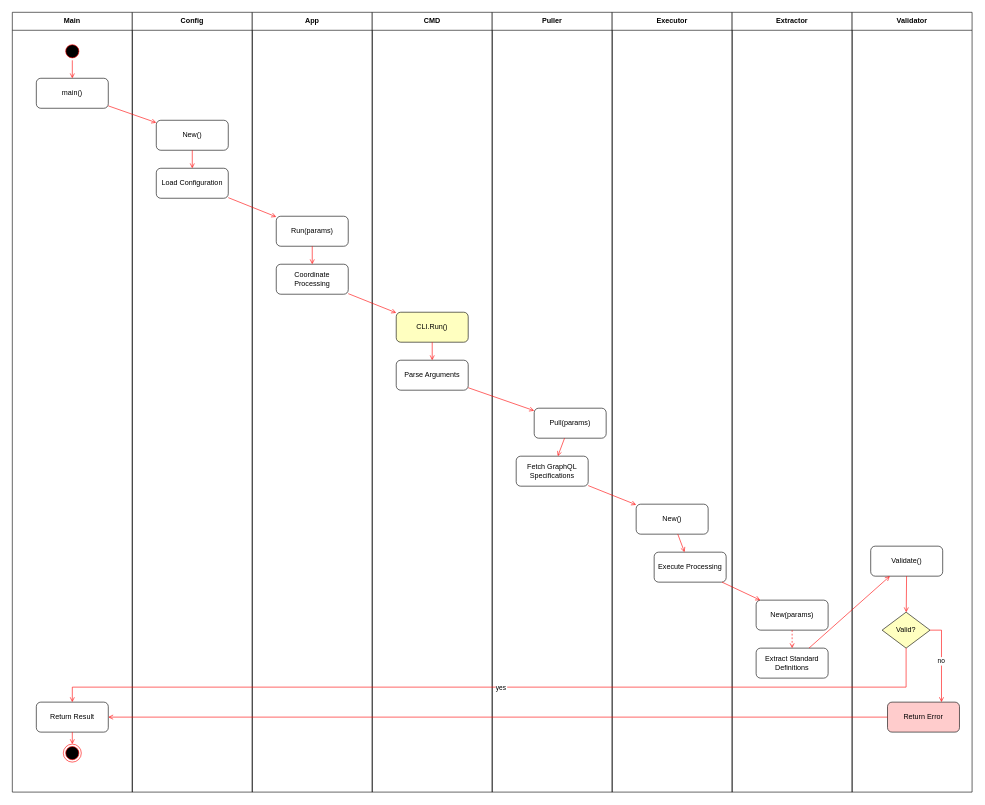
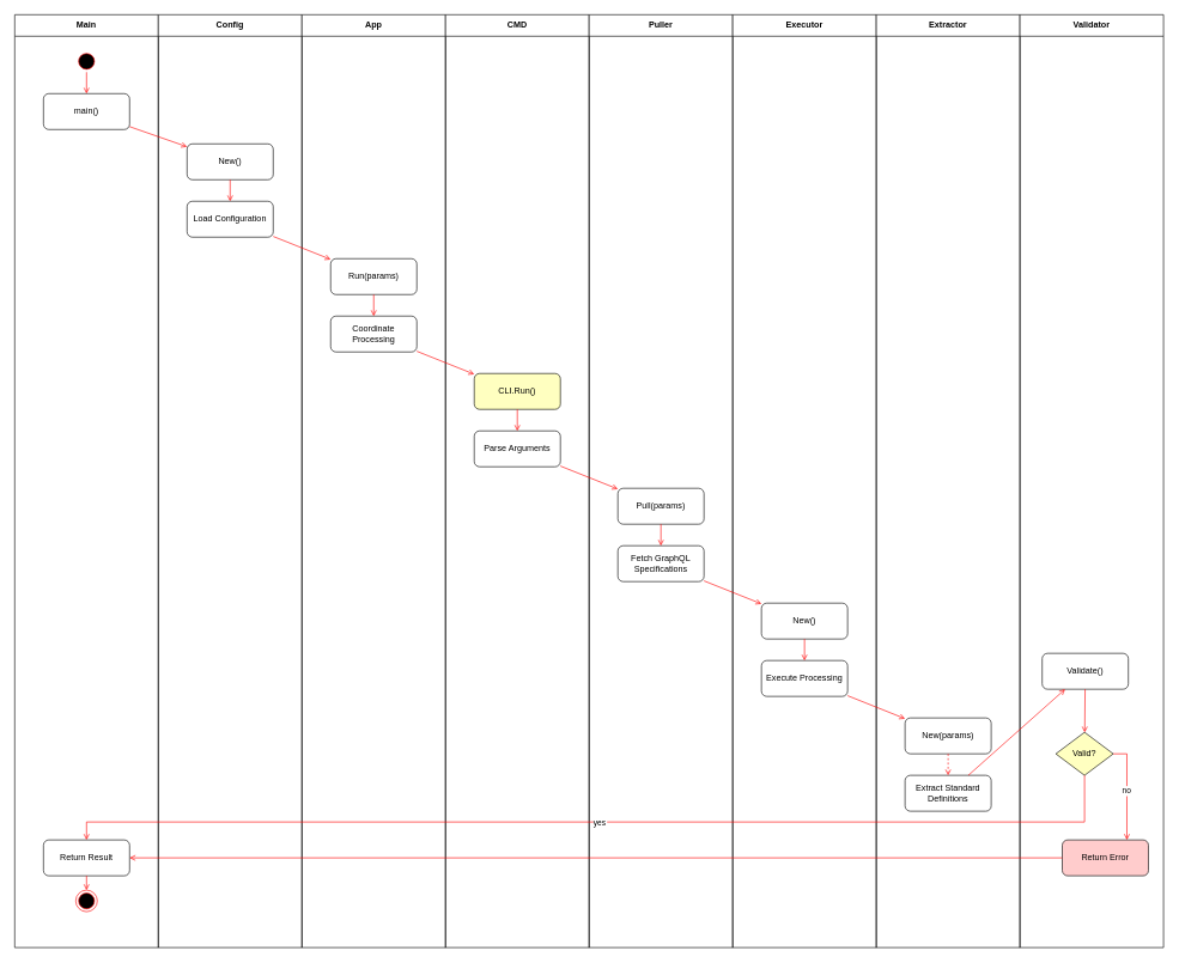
  <mxCell id="0" />
  <mxCell id="1" parent="0" />
  <mxCell id="2" value="Main" style="swimlane;whiteSpace=wrap;startSize=30;" parent="1" vertex="1"><mxGeometry x="20" y="20" width="200" height="1300" as="geometry" /></mxCell>
  <mxCell id="3" value="" style="ellipse;shape=startState;fillColor=#000000;strokeColor=#ff0000;" parent="2" vertex="1"><mxGeometry x="85" y="50" width="30" height="30" as="geometry" /></mxCell>
  <mxCell id="4" value="main()" style="rounded=1;whiteSpace=wrap;html=1;" parent="2" vertex="1"><mxGeometry x="40" y="110" width="120" height="50" as="geometry" /></mxCell>
  <mxCell id="5" value="Return Result" style="rounded=1;whiteSpace=wrap;html=1;" parent="2" vertex="1"><mxGeometry x="40" y="1150" width="120" height="50" as="geometry" /></mxCell>
  <mxCell id="6" value="" style="ellipse;shape=endState;fillColor=#000000;strokeColor=#ff0000;" parent="2" vertex="1"><mxGeometry x="85" y="1220" width="30" height="30" as="geometry" /></mxCell>
  <mxCell id="7" value="Config" style="swimlane;whiteSpace=wrap;startSize=30;" parent="1" vertex="1"><mxGeometry x="220" y="20" width="200" height="1300" as="geometry" /></mxCell>
  <mxCell id="8" value="New()" style="rounded=1;whiteSpace=wrap;html=1;" parent="7" vertex="1"><mxGeometry x="40" y="180" width="120" height="50" as="geometry" /></mxCell>
  <mxCell id="9" value="Load Configuration" style="rounded=1;whiteSpace=wrap;html=1;" parent="7" vertex="1"><mxGeometry x="40" y="260" width="120" height="50" as="geometry" /></mxCell>
  <mxCell id="10" value="App" style="swimlane;whiteSpace=wrap;startSize=30;" parent="1" vertex="1"><mxGeometry x="420" y="20" width="200" height="1300" as="geometry" /></mxCell>
  <mxCell id="11" value="Run(params)" style="rounded=1;whiteSpace=wrap;html=1;" parent="10" vertex="1"><mxGeometry x="40" y="340" width="120" height="50" as="geometry" /></mxCell>
  <mxCell id="12" value="Coordinate Processing" style="rounded=1;whiteSpace=wrap;html=1;" parent="10" vertex="1"><mxGeometry x="40" y="420" width="120" height="50" as="geometry" /></mxCell>
  <mxCell id="13" value="CMD" style="swimlane;whiteSpace=wrap;startSize=30;" parent="1" vertex="1"><mxGeometry x="620" y="20" width="200" height="1300" as="geometry" /></mxCell>
  <mxCell id="14" value="CLI.Run()" style="rounded=1;whiteSpace=wrap;html=1;fillColor=#ffffc0;" parent="13" vertex="1"><mxGeometry x="40" y="500" width="120" height="50" as="geometry" /></mxCell>
  <mxCell id="15" value="Parse Arguments" style="rounded=1;whiteSpace=wrap;html=1;" parent="13" vertex="1"><mxGeometry x="40" y="580" width="120" height="50" as="geometry" /></mxCell>
  <mxCell id="16" value="Puller" style="swimlane;whiteSpace=wrap;startSize=30;" parent="1" vertex="1"><mxGeometry x="820" y="20" width="200" height="1300" as="geometry" /></mxCell>
- <mxCell id="17" value="Pull(params)" style="rounded=1;whiteSpace=wrap;html=1;" parent="16" vertex="1"><mxGeometry x="70" y="660" width="120" height="50" as="geometry" /></mxCell>
+ <mxCell id="17" value="Pull(params)" style="rounded=1;whiteSpace=wrap;html=1;" parent="16" vertex="1"><mxGeometry x="40" y="660" width="120" height="50" as="geometry" /></mxCell>
  <mxCell id="18" value="Fetch GraphQL Specifications" style="rounded=1;whiteSpace=wrap;html=1;" parent="16" vertex="1"><mxGeometry x="40" y="740" width="120" height="50" as="geometry" /></mxCell>
  <mxCell id="19" value="Executor" style="swimlane;whiteSpace=wrap;startSize=30;" parent="1" vertex="1"><mxGeometry x="1020" y="20" width="200" height="1300" as="geometry" /></mxCell>
  <mxCell id="20" value="New()" style="rounded=1;whiteSpace=wrap;html=1;" parent="19" vertex="1"><mxGeometry x="40" y="820" width="120" height="50" as="geometry" /></mxCell>
- <mxCell id="21" value="Execute Processing" style="rounded=1;whiteSpace=wrap;html=1;" parent="19" vertex="1"><mxGeometry x="70" y="900" width="120" height="50" as="geometry" /></mxCell>
+ <mxCell id="21" value="Execute Processing" style="rounded=1;whiteSpace=wrap;html=1;" parent="19" vertex="1"><mxGeometry x="40" y="900" width="120" height="50" as="geometry" /></mxCell>
  <mxCell id="22" value="Extractor" style="swimlane;whiteSpace=wrap;startSize=30;" parent="1" vertex="1"><mxGeometry x="1220" y="20" width="200" height="1300" as="geometry" /></mxCell>
  <mxCell id="23" value="New(params)" style="rounded=1;whiteSpace=wrap;html=1;" parent="22" vertex="1"><mxGeometry x="40" y="980" width="120" height="50" as="geometry" /></mxCell>
  <mxCell id="24" value="Extract Standard Definitions" style="rounded=1;whiteSpace=wrap;html=1;" parent="22" vertex="1"><mxGeometry x="40" y="1060" width="120" height="50" as="geometry" /></mxCell>
  <mxCell id="25" value="Validator" style="swimlane;whiteSpace=wrap;startSize=30;" parent="1" vertex="1"><mxGeometry x="1420" y="20" width="200" height="1300" as="geometry" /></mxCell>
  <mxCell id="26" value="Validate()" style="rounded=1;whiteSpace=wrap;html=1;" parent="25" vertex="1"><mxGeometry x="31" y="890" width="120" height="50" as="geometry" /></mxCell>
  <mxCell id="27" value="Valid?" style="rhombus;whiteSpace=wrap;html=1;fillColor=#ffffc0;" parent="25" vertex="1"><mxGeometry x="50" y="1000" width="80" height="60" as="geometry" /></mxCell>
  <mxCell id="28" value="Return Error" style="rounded=1;whiteSpace=wrap;html=1;fillColor=#ffcccc;" parent="25" vertex="1"><mxGeometry x="59" y="1150" width="120" height="50" as="geometry" /></mxCell>
  <mxCell id="29" value="" style="endArrow=open;strokeColor=#FF0000;endFill=1;rounded=0;" parent="1" source="3" target="4" edge="1"><mxGeometry relative="1" as="geometry" /></mxCell>
  <mxCell id="30" value="" style="endArrow=open;strokeColor=#FF0000;endFill=1;rounded=0;" parent="1" source="4" target="8" edge="1"><mxGeometry relative="1" as="geometry" /></mxCell>
  <mxCell id="31" value="" style="endArrow=open;strokeColor=#FF0000;endFill=1;rounded=0;" parent="1" source="8" target="9" edge="1"><mxGeometry relative="1" as="geometry" /></mxCell>
  <mxCell id="32" value="" style="endArrow=open;strokeColor=#FF0000;endFill=1;rounded=0;" parent="1" source="9" target="11" edge="1"><mxGeometry relative="1" as="geometry" /></mxCell>
  <mxCell id="33" value="" style="endArrow=open;strokeColor=#FF0000;endFill=1;rounded=0;" parent="1" source="11" target="12" edge="1"><mxGeometry relative="1" as="geometry" /></mxCell>
  <mxCell id="34" value="" style="endArrow=open;strokeColor=#FF0000;endFill=1;rounded=0;" parent="1" source="12" target="14" edge="1"><mxGeometry relative="1" as="geometry" /></mxCell>
  <mxCell id="35" value="" style="endArrow=open;strokeColor=#FF0000;endFill=1;rounded=0;" parent="1" source="14" target="15" edge="1"><mxGeometry relative="1" as="geometry" /></mxCell>
  <mxCell id="36" value="" style="endArrow=open;strokeColor=#FF0000;endFill=1;rounded=0;" parent="1" source="15" target="17" edge="1"><mxGeometry relative="1" as="geometry" /></mxCell>
  <mxCell id="37" value="" style="endArrow=open;strokeColor=#FF0000;endFill=1;rounded=0;" parent="1" source="17" target="18" edge="1"><mxGeometry relative="1" as="geometry" /></mxCell>
  <mxCell id="38" value="" style="endArrow=open;strokeColor=#FF0000;endFill=1;rounded=0;" parent="1" source="18" target="20" edge="1"><mxGeometry relative="1" as="geometry" /></mxCell>
  <mxCell id="39" value="" style="endArrow=open;strokeColor=#FF0000;endFill=1;rounded=0;" parent="1" source="20" target="21" edge="1"><mxGeometry relative="1" as="geometry" /></mxCell>
  <mxCell id="40" value="" style="endArrow=open;strokeColor=#FF0000;endFill=1;rounded=0;" parent="1" source="21" target="23" edge="1"><mxGeometry relative="1" as="geometry" /></mxCell>
  <mxCell id="41" value="" style="endArrow=open;strokeColor=#FF0000;endFill=1;rounded=0;dashed=1;" parent="1" source="23" target="24" edge="1"><mxGeometry relative="1" as="geometry" /></mxCell>
  <mxCell id="42" value="" style="endArrow=open;strokeColor=#FF0000;endFill=1;rounded=0;" parent="1" source="24" target="26" edge="1"><mxGeometry relative="1" as="geometry" /></mxCell>
  <mxCell id="43" value="" style="endArrow=open;strokeColor=#FF0000;endFill=1;rounded=0;" parent="1" source="26" target="27" edge="1"><mxGeometry relative="1" as="geometry" /></mxCell>
  <mxCell id="44" value="yes" style="endArrow=open;strokeColor=#FF0000;endFill=1;rounded=0;" parent="1" source="27" target="5" edge="1"><mxGeometry relative="1" as="geometry"><Array as="points"><mxPoint x="1510" y="1145" /><mxPoint x="120" y="1145" /></Array></mxGeometry></mxCell>
  <mxCell id="45" value="no" style="endArrow=open;strokeColor=#FF0000;endFill=1;rounded=0;edgeStyle=orthogonalEdgeStyle;exitX=1;exitY=0.5;exitDx=0;exitDy=0;entryX=0.75;entryY=0;entryDx=0;entryDy=0;" parent="1" source="27" target="28" edge="1"><mxGeometry relative="1" as="geometry" /></mxCell>
  <mxCell id="46" value="" style="endArrow=open;strokeColor=#FF0000;endFill=1;rounded=0;edgeStyle=orthogonalEdgeStyle;" parent="1" source="28" target="5" edge="1"><mxGeometry relative="1" as="geometry" /></mxCell>
  <mxCell id="47" value="" style="endArrow=open;strokeColor=#FF0000;endFill=1;rounded=0;" parent="1" source="5" target="6" edge="1"><mxGeometry relative="1" as="geometry" /></mxCell>
